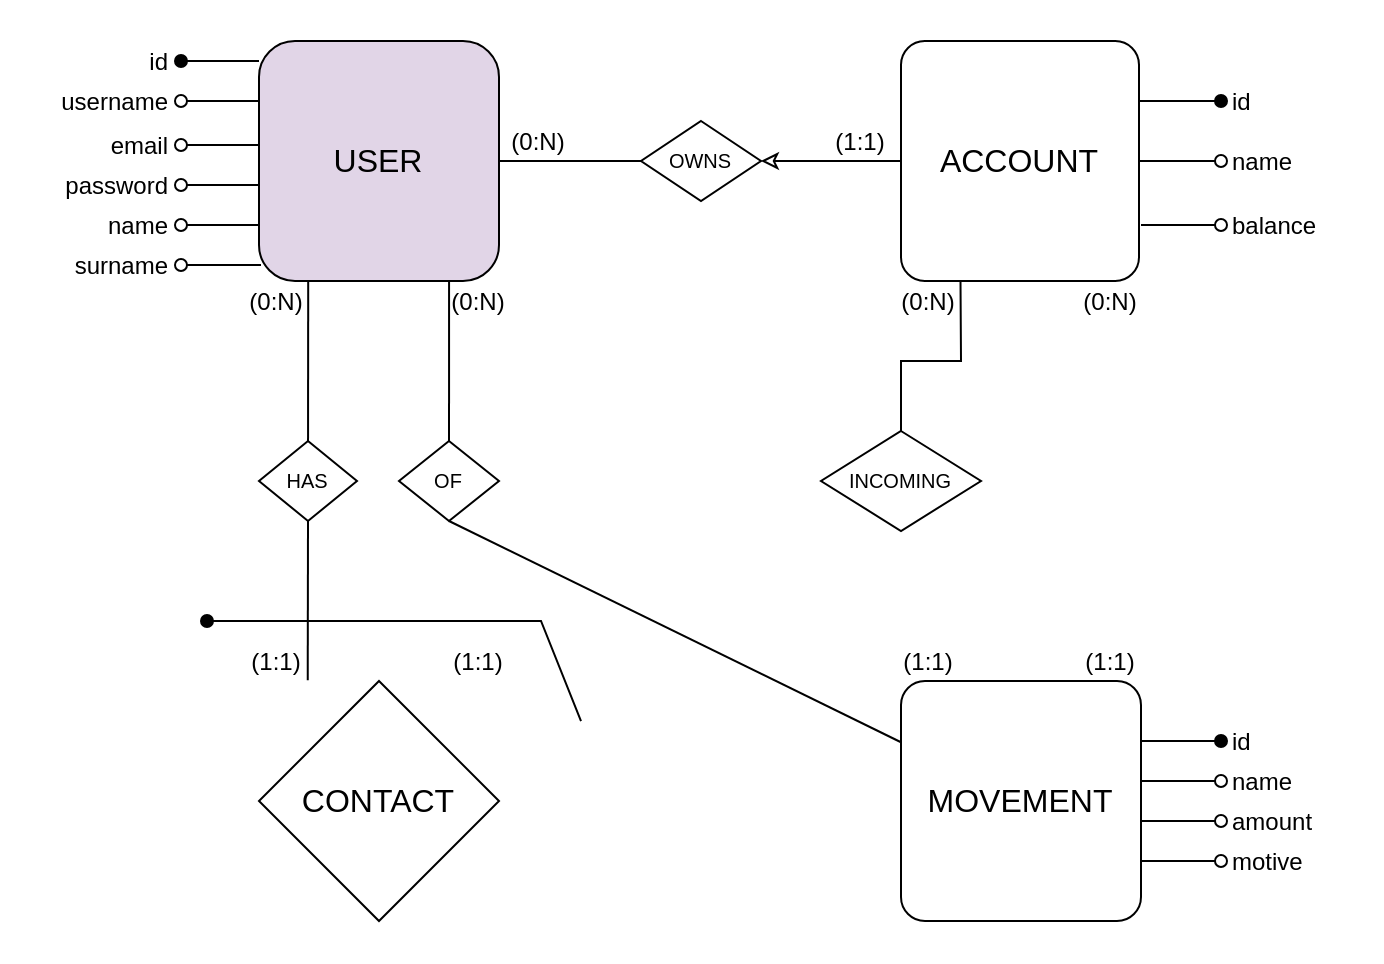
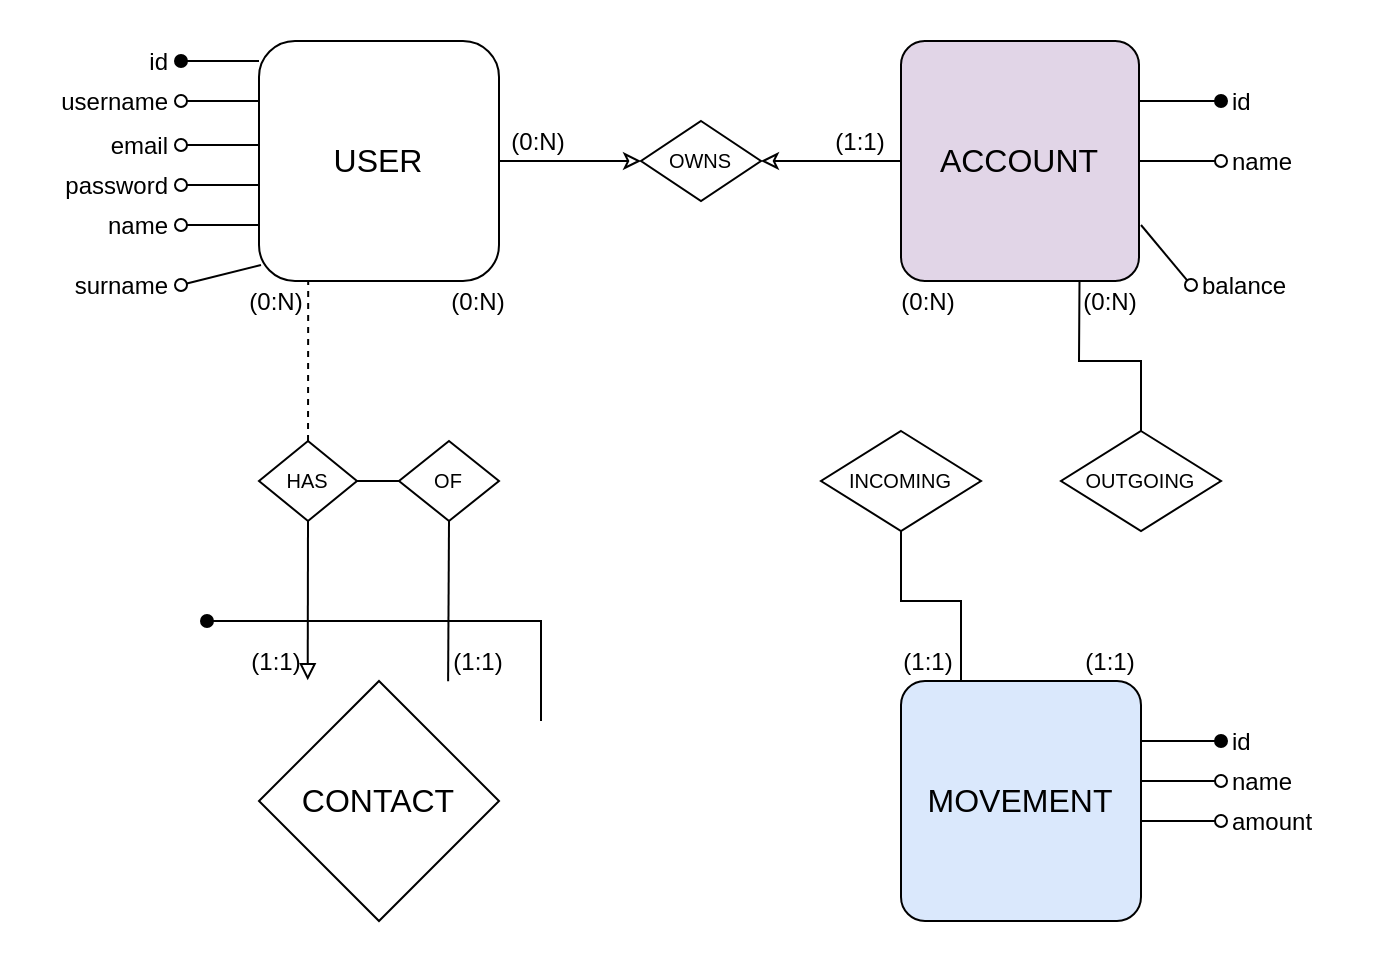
  <mxCell id="0" />
  <mxCell id="1" parent="0" />
- <mxCell id="2" style="edgeStyle=none;rounded=0;orthogonalLoop=1;jettySize=auto;html=1;exitX=1;exitY=0.5;exitDx=0;exitDy=0;entryX=0;entryY=0.5;entryDx=0;entryDy=0;fontSize=16;startArrow=none;startFill=0;endArrow=none;endFill=0;" edge="1" parent="1" source="3" target="16"><mxGeometry relative="1" as="geometry" /></mxCell>
- <mxCell id="3" value="&lt;font style=&quot;font-size: 16px;&quot;&gt;USER&lt;/font&gt;" style="rounded=1;whiteSpace=wrap;html=1;fillColor=#e1d5e7;" vertex="1" parent="1"><mxGeometry x="129" y="20" width="120" height="120" as="geometry" /></mxCell>
+ <mxCell id="2" style="edgeStyle=none;rounded=0;orthogonalLoop=1;jettySize=auto;html=1;exitX=1;exitY=0.5;exitDx=0;exitDy=0;entryX=0;entryY=0.5;entryDx=0;entryDy=0;fontSize=16;startArrow=none;startFill=0;endArrow=classic;endFill=0;" edge="1" parent="1" source="3" target="16"><mxGeometry relative="1" as="geometry" /></mxCell>
+ <mxCell id="3" value="&lt;font style=&quot;font-size: 16px;&quot;&gt;USER&lt;/font&gt;" style="rounded=1;whiteSpace=wrap;html=1;" vertex="1" parent="1"><mxGeometry x="129" y="20" width="120" height="120" as="geometry" /></mxCell>
  <mxCell id="4" style="edgeStyle=none;rounded=0;orthogonalLoop=1;jettySize=auto;html=1;exitX=1;exitY=0.5;exitDx=0;exitDy=0;fontSize=16;startArrow=oval;startFill=0;endArrow=none;endFill=0;" edge="1" parent="1" source="5"><mxGeometry relative="1" as="geometry"><mxPoint x="130" y="132" as="targetPoint" /></mxGeometry></mxCell>
- <mxCell id="5" value="surname" style="text;strokeColor=none;fillColor=none;spacingLeft=4;spacingRight=4;overflow=hidden;rotatable=0;points=[[0,0.5],[1,0.5]];portConstraint=eastwest;fontSize=12;align=right;verticalAlign=middle;" vertex="1" parent="1"><mxGeometry x="30" y="122" width="60" height="20" as="geometry" /></mxCell>
+ <mxCell id="5" value="surname" style="text;strokeColor=none;fillColor=none;spacingLeft=4;spacingRight=4;overflow=hidden;rotatable=0;points=[[0,0.5],[1,0.5]];portConstraint=eastwest;fontSize=12;align=right;verticalAlign=middle;" vertex="1" parent="1"><mxGeometry x="30" y="132" width="60" height="20" as="geometry" /></mxCell>
  <mxCell id="6" style="edgeStyle=none;rounded=0;orthogonalLoop=1;jettySize=auto;html=1;exitX=1;exitY=0.5;exitDx=0;exitDy=0;fontSize=16;startArrow=oval;startFill=0;endArrow=none;endFill=0;" edge="1" parent="1" source="7"><mxGeometry relative="1" as="geometry"><mxPoint x="129" y="112" as="targetPoint" /></mxGeometry></mxCell>
  <mxCell id="7" value="name" style="text;strokeColor=none;fillColor=none;spacingLeft=4;spacingRight=4;overflow=hidden;rotatable=0;points=[[0,0.5],[1,0.5]];portConstraint=eastwest;fontSize=12;align=right;verticalAlign=middle;" vertex="1" parent="1"><mxGeometry x="50" y="102" width="40" height="20" as="geometry" /></mxCell>
  <mxCell id="8" style="edgeStyle=none;rounded=0;orthogonalLoop=1;jettySize=auto;html=1;exitX=1;exitY=0.5;exitDx=0;exitDy=0;fontSize=16;startArrow=oval;startFill=0;endArrow=none;endFill=0;" edge="1" parent="1" source="9"><mxGeometry relative="1" as="geometry"><mxPoint x="129" y="92" as="targetPoint" /></mxGeometry></mxCell>
  <mxCell id="9" value="password" style="text;strokeColor=none;fillColor=none;spacingLeft=4;spacingRight=4;overflow=hidden;rotatable=0;points=[[0,0.5],[1,0.5]];portConstraint=eastwest;fontSize=12;align=right;verticalAlign=middle;" vertex="1" parent="1"><mxGeometry x="20" y="82" width="70" height="20" as="geometry" /></mxCell>
  <mxCell id="10" style="edgeStyle=none;rounded=0;orthogonalLoop=1;jettySize=auto;html=1;fontSize=16;startArrow=oval;startFill=0;endArrow=none;endFill=0;" edge="1" parent="1" source="11"><mxGeometry relative="1" as="geometry"><mxPoint x="129" y="72" as="targetPoint" /></mxGeometry></mxCell>
  <mxCell id="11" value="email" style="text;strokeColor=none;fillColor=none;spacingLeft=4;spacingRight=4;overflow=hidden;rotatable=0;points=[[0,0.5],[1,0.5]];portConstraint=eastwest;fontSize=12;align=right;verticalAlign=middle;" vertex="1" parent="1"><mxGeometry x="30" y="62" width="60" height="20" as="geometry" /></mxCell>
  <mxCell id="12" style="edgeStyle=none;rounded=0;orthogonalLoop=1;jettySize=auto;html=1;exitX=1;exitY=0.5;exitDx=0;exitDy=0;fontSize=16;startArrow=oval;startFill=0;endArrow=none;endFill=0;" edge="1" parent="1" source="13"><mxGeometry relative="1" as="geometry"><mxPoint x="129" y="50" as="targetPoint" /></mxGeometry></mxCell>
  <mxCell id="13" value="username" style="text;strokeColor=none;fillColor=none;spacingLeft=4;spacingRight=4;overflow=hidden;rotatable=0;points=[[0,0.5],[1,0.5]];portConstraint=eastwest;fontSize=12;align=right;verticalAlign=middle;" vertex="1" parent="1"><mxGeometry x="20" y="40" width="70" height="20" as="geometry" /></mxCell>
  <mxCell id="14" style="edgeStyle=none;rounded=0;orthogonalLoop=1;jettySize=auto;html=1;exitX=1;exitY=0.5;exitDx=0;exitDy=0;fontSize=16;startArrow=oval;startFill=1;endArrow=none;endFill=0;" edge="1" parent="1" source="15"><mxGeometry relative="1" as="geometry"><mxPoint x="129" y="30" as="targetPoint" /></mxGeometry></mxCell>
  <mxCell id="15" value="    id" style="text;strokeColor=none;fillColor=none;spacingLeft=4;spacingRight=4;overflow=hidden;rotatable=0;points=[[0,0.5],[1,0.5]];portConstraint=eastwest;fontSize=12;align=right;verticalAlign=middle;" vertex="1" parent="1"><mxGeometry x="30" y="20" width="60" height="20" as="geometry" /></mxCell>
  <mxCell id="16" value="&lt;font style=&quot;font-size: 10px;&quot;&gt;OWNS&lt;/font&gt;" style="shape=rhombus;perimeter=rhombusPerimeter;whiteSpace=wrap;html=1;align=center;fontSize=10;" vertex="1" parent="1"><mxGeometry x="320" y="60" width="60" height="40" as="geometry" /></mxCell>
  <mxCell id="17" style="edgeStyle=none;rounded=0;orthogonalLoop=1;jettySize=auto;html=1;exitX=0;exitY=0.5;exitDx=0;exitDy=0;fontSize=16;startArrow=none;startFill=0;endArrow=classic;endFill=0;" edge="1" parent="1" source="18" target="16"><mxGeometry relative="1" as="geometry" /></mxCell>
- <mxCell id="18" value="ACCOUNT" style="rounded=1;arcSize=10;whiteSpace=wrap;html=1;align=center;fontSize=16;" vertex="1" parent="1"><mxGeometry x="450" y="20" width="119" height="120" as="geometry" /></mxCell>
+ <mxCell id="18" value="ACCOUNT" style="rounded=1;arcSize=10;whiteSpace=wrap;html=1;align=center;fontSize=16;fillColor=#e1d5e7;" vertex="1" parent="1"><mxGeometry x="450" y="20" width="119" height="120" as="geometry" /></mxCell>
  <mxCell id="19" style="edgeStyle=none;rounded=0;orthogonalLoop=1;jettySize=auto;html=1;exitX=0;exitY=0.5;exitDx=0;exitDy=0;entryX=1;entryY=0.25;entryDx=0;entryDy=0;fontSize=16;startArrow=oval;startFill=1;endArrow=none;endFill=0;" edge="1" parent="1" source="20" target="18"><mxGeometry relative="1" as="geometry" /></mxCell>
  <mxCell id="20" value="id" style="text;strokeColor=none;fillColor=none;spacingLeft=4;spacingRight=4;overflow=hidden;rotatable=0;points=[[0,0.5],[1,0.5]];portConstraint=eastwest;fontSize=12;verticalAlign=middle;" vertex="1" parent="1"><mxGeometry x="610" y="35" width="40" height="30" as="geometry" /></mxCell>
  <mxCell id="21" style="edgeStyle=none;rounded=0;orthogonalLoop=1;jettySize=auto;html=1;exitX=0;exitY=0.5;exitDx=0;exitDy=0;fontSize=16;startArrow=oval;startFill=0;endArrow=none;endFill=0;" edge="1" parent="1" source="22" target="18"><mxGeometry relative="1" as="geometry" /></mxCell>
  <mxCell id="22" value="name" style="text;strokeColor=none;fillColor=none;spacingLeft=4;spacingRight=4;overflow=hidden;rotatable=0;points=[[0,0.5],[1,0.5]];portConstraint=eastwest;fontSize=12;verticalAlign=middle;" vertex="1" parent="1"><mxGeometry x="610" y="65" width="40" height="30" as="geometry" /></mxCell>
  <mxCell id="23" style="edgeStyle=none;rounded=0;orthogonalLoop=1;jettySize=auto;html=1;exitX=0;exitY=0.5;exitDx=0;exitDy=0;fontSize=16;startArrow=oval;startFill=0;endArrow=none;endFill=0;" edge="1" parent="1" source="24"><mxGeometry relative="1" as="geometry"><mxPoint x="570" y="112" as="targetPoint" /></mxGeometry></mxCell>
- <mxCell id="24" value="balance" style="text;strokeColor=none;fillColor=none;spacingLeft=4;spacingRight=4;overflow=hidden;rotatable=0;points=[[0,0.5],[1,0.5]];portConstraint=eastwest;fontSize=12;verticalAlign=middle;" vertex="1" parent="1"><mxGeometry x="610" y="97" width="60" height="30" as="geometry" /></mxCell>
+ <mxCell id="24" value="balance" style="text;strokeColor=none;fillColor=none;spacingLeft=4;spacingRight=4;overflow=hidden;rotatable=0;points=[[0,0.5],[1,0.5]];portConstraint=eastwest;fontSize=12;verticalAlign=middle;" vertex="1" parent="1"><mxGeometry x="595" y="127" width="60" height="30" as="geometry" /></mxCell>
  <mxCell id="25" value="&lt;font style=&quot;font-size: 16px;&quot;&gt;CONTACT&lt;/font&gt;" style="rhombus;whiteSpace=wrap;html=1;" vertex="1" parent="1"><mxGeometry x="129" y="340" width="120" height="120" as="geometry" /></mxCell>
  <mxCell id="26" value="    id" style="text;strokeColor=none;fillColor=none;spacingLeft=4;spacingRight=4;overflow=hidden;rotatable=0;points=[[0,0.5],[1,0.5]];portConstraint=eastwest;fontSize=12;align=right;verticalAlign=middle;fontColor=#FFFFFF;" vertex="1" parent="1"><mxGeometry x="83" y="300" width="20" height="20" as="geometry" /></mxCell>
- <mxCell id="27" style="edgeStyle=none;rounded=0;orthogonalLoop=1;jettySize=auto;html=1;exitX=0.5;exitY=1;exitDx=0;exitDy=0;fontSize=11;startArrow=none;startFill=0;endArrow=none;endFill=0;entryX=0.203;entryY=-0.003;entryDx=0;entryDy=0;entryPerimeter=0;" edge="1" parent="1" source="29" target="25"><mxGeometry relative="1" as="geometry"><mxPoint x="153.333" y="510" as="targetPoint" /></mxGeometry></mxCell>
- <mxCell id="28" style="edgeStyle=none;rounded=0;orthogonalLoop=1;jettySize=auto;html=1;entryX=0.205;entryY=1.001;entryDx=0;entryDy=0;entryPerimeter=0;fontSize=11;startArrow=none;startFill=0;endArrow=none;endFill=0;" edge="1" parent="1" source="29" target="3"><mxGeometry relative="1" as="geometry" /></mxCell>
+ <mxCell id="27" style="edgeStyle=none;rounded=0;orthogonalLoop=1;jettySize=auto;html=1;exitX=0.5;exitY=1;exitDx=0;exitDy=0;fontSize=11;startArrow=none;startFill=0;endArrow=block;endFill=0;entryX=0.203;entryY=-0.003;entryDx=0;entryDy=0;entryPerimeter=0;" edge="1" parent="1" source="29" target="25"><mxGeometry relative="1" as="geometry"><mxPoint x="153.333" y="510" as="targetPoint" /></mxGeometry></mxCell>
+ <mxCell id="28" style="edgeStyle=none;rounded=0;orthogonalLoop=1;jettySize=auto;html=1;entryX=0.205;entryY=1.001;entryDx=0;entryDy=0;entryPerimeter=0;fontSize=11;startArrow=none;startFill=0;endArrow=none;endFill=0;dashed=1;" edge="1" parent="1" source="29" target="3"><mxGeometry relative="1" as="geometry" /></mxCell>
  <mxCell id="29" value="HAS" style="shape=rhombus;perimeter=rhombusPerimeter;whiteSpace=wrap;html=1;align=center;fontSize=10;" vertex="1" parent="1"><mxGeometry x="129" y="220" width="49" height="40" as="geometry" /></mxCell>
- <mxCell id="30" style="edgeStyle=none;rounded=0;orthogonalLoop=1;jettySize=auto;html=1;exitX=0.5;exitY=1;exitDx=0;exitDy=0;fontSize=11;startArrow=none;startFill=0;endArrow=none;endFill=0;" edge="1" parent="1" source="32" target="36"><mxGeometry relative="1" as="geometry"><mxPoint x="224.167" y="520" as="targetPoint" /></mxGeometry></mxCell>
- <mxCell id="31" style="edgeStyle=none;rounded=0;orthogonalLoop=1;jettySize=auto;html=1;entryX=0.792;entryY=1;entryDx=0;entryDy=0;entryPerimeter=0;fontSize=11;startArrow=none;startFill=0;endArrow=none;endFill=0;" edge="1" parent="1" source="32" target="3"><mxGeometry relative="1" as="geometry" /></mxCell>
+ <mxCell id="30" style="edgeStyle=none;rounded=0;orthogonalLoop=1;jettySize=auto;html=1;exitX=0.5;exitY=1;exitDx=0;exitDy=0;fontSize=11;startArrow=none;startFill=0;endArrow=none;endFill=0;entryX=0.788;entryY=0.001;entryDx=0;entryDy=0;entryPerimeter=0;" edge="1" parent="1" source="32" target="25"><mxGeometry relative="1" as="geometry"><mxPoint x="224.167" y="520" as="targetPoint" /></mxGeometry></mxCell>
+ <mxCell id="31" style="edgeStyle=none;rounded=0;orthogonalLoop=1;jettySize=auto;html=1;fontSize=11;startArrow=none;startFill=0;endArrow=none;endFill=0;" edge="1" parent="1" source="32" target="29"><mxGeometry relative="1" as="geometry" /></mxCell>
  <mxCell id="32" value="OF" style="shape=rhombus;perimeter=rhombusPerimeter;whiteSpace=wrap;html=1;align=center;fontSize=10;" vertex="1" parent="1"><mxGeometry x="199" y="220" width="50" height="40" as="geometry" /></mxCell>
  <mxCell id="33" style="edgeStyle=none;rounded=0;orthogonalLoop=1;jettySize=auto;html=1;entryX=1;entryY=0.5;entryDx=0;entryDy=0;fontSize=11;fontColor=#FFFFFF;startArrow=none;startFill=0;endArrow=oval;endFill=1;exitX=0.525;exitY=0.067;exitDx=0;exitDy=0;exitPerimeter=0;" edge="1" parent="1" source="34" target="26"><mxGeometry relative="1" as="geometry"><mxPoint x="273" y="359" as="sourcePoint" /><mxPoint x="103" y="314" as="targetPoint" /><Array as="points"><mxPoint x="270" y="310" /></Array></mxGeometry></mxCell>
- <mxCell id="34" value="Item" style="text;strokeColor=none;fillColor=none;spacingLeft=4;spacingRight=4;overflow=hidden;rotatable=0;points=[[0,0.5],[1,0.5]];portConstraint=eastwest;fontSize=12;fontColor=#FFFFFF;" vertex="1" parent="1"><mxGeometry x="269" y="358" width="40" height="30" as="geometry" /></mxCell>
- <mxCell id="36" value="MOVEMENT" style="rounded=1;arcSize=10;whiteSpace=wrap;html=1;align=center;fontSize=16;" vertex="1" parent="1"><mxGeometry x="450" y="340" width="120" height="120" as="geometry" /></mxCell>
+ <mxCell id="34" value="Item" style="text;strokeColor=none;fillColor=none;spacingLeft=4;spacingRight=4;overflow=hidden;rotatable=0;points=[[0,0.5],[1,0.5]];portConstraint=eastwest;fontSize=12;fontColor=#FFFFFF;" vertex="1" parent="1"><mxGeometry x="249" y="358" width="40" height="30" as="geometry" /></mxCell>
+ <mxCell id="35" style="edgeStyle=none;rounded=0;orthogonalLoop=1;jettySize=auto;html=1;exitX=0.25;exitY=0;exitDx=0;exitDy=0;entryX=0.5;entryY=1;entryDx=0;entryDy=0;fontSize=11;fontColor=#000000;startArrow=none;startFill=0;endArrow=none;endFill=0;" edge="1" parent="1" source="36" target="46"><mxGeometry relative="1" as="geometry"><Array as="points"><mxPoint x="480" y="300" /><mxPoint x="450" y="300" /></Array></mxGeometry></mxCell>
+ <mxCell id="36" value="MOVEMENT" style="rounded=1;arcSize=10;whiteSpace=wrap;html=1;align=center;fontSize=16;fillColor=#dae8fc;" vertex="1" parent="1"><mxGeometry x="450" y="340" width="120" height="120" as="geometry" /></mxCell>
  <mxCell id="37" style="edgeStyle=none;rounded=0;orthogonalLoop=1;jettySize=auto;html=1;entryX=1;entryY=0.25;entryDx=0;entryDy=0;fontSize=11;fontColor=#FFFFFF;startArrow=oval;startFill=1;endArrow=none;endFill=0;" edge="1" parent="1" source="38" target="36"><mxGeometry relative="1" as="geometry" /></mxCell>
  <mxCell id="38" value="id" style="text;strokeColor=none;fillColor=none;spacingLeft=4;spacingRight=4;overflow=hidden;rotatable=0;points=[[0,0.5],[1,0.5]];portConstraint=eastwest;fontSize=12;verticalAlign=middle;" vertex="1" parent="1"><mxGeometry x="610" y="360" width="40" height="20" as="geometry" /></mxCell>
  <mxCell id="39" style="edgeStyle=none;rounded=0;orthogonalLoop=1;jettySize=auto;html=1;fontSize=11;fontColor=#FFFFFF;startArrow=oval;startFill=0;endArrow=none;endFill=0;" edge="1" parent="1" source="40"><mxGeometry relative="1" as="geometry"><mxPoint x="570" y="390" as="targetPoint" /></mxGeometry></mxCell>
  <mxCell id="40" value="name" style="text;strokeColor=none;fillColor=none;spacingLeft=4;spacingRight=4;overflow=hidden;rotatable=0;points=[[0,0.5],[1,0.5]];portConstraint=eastwest;fontSize=12;verticalAlign=middle;" vertex="1" parent="1"><mxGeometry x="610" y="380" width="50" height="20" as="geometry" /></mxCell>
  <mxCell id="41" style="edgeStyle=none;rounded=0;orthogonalLoop=1;jettySize=auto;html=1;fontSize=11;fontColor=#FFFFFF;startArrow=oval;startFill=0;endArrow=none;endFill=0;" edge="1" parent="1" source="42"><mxGeometry relative="1" as="geometry"><mxPoint x="570" y="410" as="targetPoint" /></mxGeometry></mxCell>
  <mxCell id="42" value="amount" style="text;strokeColor=none;fillColor=none;spacingLeft=4;spacingRight=4;overflow=hidden;rotatable=0;points=[[0,0.5],[1,0.5]];portConstraint=eastwest;fontSize=12;verticalAlign=middle;" vertex="1" parent="1"><mxGeometry x="610" y="400" width="60" height="20" as="geometry" /></mxCell>
- <mxCell id="43" style="edgeStyle=none;rounded=0;orthogonalLoop=1;jettySize=auto;html=1;entryX=1;entryY=0.75;entryDx=0;entryDy=0;fontSize=11;fontColor=#FFFFFF;startArrow=oval;startFill=0;endArrow=none;endFill=0;" edge="1" parent="1" source="44" target="36"><mxGeometry relative="1" as="geometry" /></mxCell>
- <mxCell id="44" value="motive" style="text;strokeColor=none;fillColor=none;spacingLeft=4;spacingRight=4;overflow=hidden;rotatable=0;points=[[0,0.5],[1,0.5]];portConstraint=eastwest;fontSize=12;verticalAlign=middle;" vertex="1" parent="1"><mxGeometry x="610" y="420" width="60" height="20" as="geometry" /></mxCell>
- <mxCell id="45" style="edgeStyle=none;rounded=0;orthogonalLoop=1;jettySize=auto;html=1;entryX=0.25;entryY=1;entryDx=0;entryDy=0;fontSize=11;fontColor=#000000;startArrow=none;startFill=0;endArrow=none;endFill=0;" edge="1" parent="1" source="46" target="18"><mxGeometry relative="1" as="geometry"><Array as="points"><mxPoint x="450" y="180" /><mxPoint x="480" y="180" /></Array></mxGeometry></mxCell>
  <mxCell id="46" value="INCOMING" style="shape=rhombus;perimeter=rhombusPerimeter;whiteSpace=wrap;html=1;align=center;fontSize=10;fontColor=#000000;" vertex="1" parent="1"><mxGeometry x="410" y="215" width="80" height="50" as="geometry" /></mxCell>
+ <mxCell id="47" style="edgeStyle=none;rounded=0;orthogonalLoop=1;jettySize=auto;html=1;exitX=0.5;exitY=0;exitDx=0;exitDy=0;entryX=0.75;entryY=1;entryDx=0;entryDy=0;fontSize=11;fontColor=#000000;startArrow=none;startFill=0;endArrow=none;endFill=0;" edge="1" parent="1" source="48" target="18"><mxGeometry relative="1" as="geometry"><Array as="points"><mxPoint x="570" y="180" /><mxPoint x="539" y="180" /></Array></mxGeometry></mxCell>
+ <mxCell id="48" value="OUTGOING" style="shape=rhombus;perimeter=rhombusPerimeter;whiteSpace=wrap;html=1;align=center;fontSize=10;fontColor=#000000;" vertex="1" parent="1"><mxGeometry x="530" y="215" width="80" height="50" as="geometry" /></mxCell>
  <mxCell id="49" value="(0:N)" style="text;strokeColor=none;fillColor=none;spacingLeft=4;spacingRight=4;overflow=hidden;rotatable=0;points=[[0,0.5],[1,0.5]];portConstraint=eastwest;fontSize=12;fontColor=#000000;verticalAlign=middle;align=center;" vertex="1" parent="1"><mxGeometry x="249" y="60" width="40" height="20" as="geometry" /></mxCell>
  <mxCell id="50" value="(1:1)" style="text;strokeColor=none;fillColor=none;spacingLeft=4;spacingRight=4;overflow=hidden;rotatable=0;points=[[0,0.5],[1,0.5]];portConstraint=eastwest;fontSize=12;fontColor=#000000;verticalAlign=middle;align=center;" vertex="1" parent="1"><mxGeometry x="410" y="60" width="40" height="20" as="geometry" /></mxCell>
  <mxCell id="51" value="(0:N)" style="text;strokeColor=none;fillColor=none;spacingLeft=4;spacingRight=4;overflow=hidden;rotatable=0;points=[[0,0.5],[1,0.5]];portConstraint=eastwest;fontSize=12;fontColor=#000000;verticalAlign=middle;align=center;" vertex="1" parent="1"><mxGeometry x="118" y="140" width="40" height="20" as="geometry" /></mxCell>
  <mxCell id="52" value="(0:N)" style="text;strokeColor=none;fillColor=none;spacingLeft=4;spacingRight=4;overflow=hidden;rotatable=0;points=[[0,0.5],[1,0.5]];portConstraint=eastwest;fontSize=12;fontColor=#000000;verticalAlign=middle;align=center;" vertex="1" parent="1"><mxGeometry x="219" y="140" width="40" height="20" as="geometry" /></mxCell>
  <mxCell id="53" value="(1:1)" style="text;strokeColor=none;fillColor=none;spacingLeft=4;spacingRight=4;overflow=hidden;rotatable=0;points=[[0,0.5],[1,0.5]];portConstraint=eastwest;fontSize=12;fontColor=#000000;verticalAlign=middle;align=center;" vertex="1" parent="1"><mxGeometry x="118" y="320" width="40" height="20" as="geometry" /></mxCell>
  <mxCell id="54" value="(1:1)" style="text;strokeColor=none;fillColor=none;spacingLeft=4;spacingRight=4;overflow=hidden;rotatable=0;points=[[0,0.5],[1,0.5]];portConstraint=eastwest;fontSize=12;fontColor=#000000;verticalAlign=middle;align=center;" vertex="1" parent="1"><mxGeometry x="219" y="320" width="40" height="20" as="geometry" /></mxCell>
  <mxCell id="55" value="(0:N)" style="text;strokeColor=none;fillColor=none;spacingLeft=4;spacingRight=4;overflow=hidden;rotatable=0;points=[[0,0.5],[1,0.5]];portConstraint=eastwest;fontSize=12;fontColor=#000000;verticalAlign=middle;align=center;" vertex="1" parent="1"><mxGeometry x="444" y="140" width="40" height="20" as="geometry" /></mxCell>
  <mxCell id="56" value="(0:N)" style="text;strokeColor=none;fillColor=none;spacingLeft=4;spacingRight=4;overflow=hidden;rotatable=0;points=[[0,0.5],[1,0.5]];portConstraint=eastwest;fontSize=12;fontColor=#000000;verticalAlign=middle;align=center;" vertex="1" parent="1"><mxGeometry x="535" y="140" width="40" height="20" as="geometry" /></mxCell>
  <mxCell id="57" value="(1:1)" style="text;strokeColor=none;fillColor=none;spacingLeft=4;spacingRight=4;overflow=hidden;rotatable=0;points=[[0,0.5],[1,0.5]];portConstraint=eastwest;fontSize=12;fontColor=#000000;verticalAlign=middle;align=center;" vertex="1" parent="1"><mxGeometry x="444" y="320" width="40" height="20" as="geometry" /></mxCell>
  <mxCell id="58" value="(1:1)" style="text;strokeColor=none;fillColor=none;spacingLeft=4;spacingRight=4;overflow=hidden;rotatable=0;points=[[0,0.5],[1,0.5]];portConstraint=eastwest;fontSize=12;fontColor=#000000;verticalAlign=middle;align=center;" vertex="1" parent="1"><mxGeometry x="535" y="320" width="40" height="20" as="geometry" /></mxCell>
